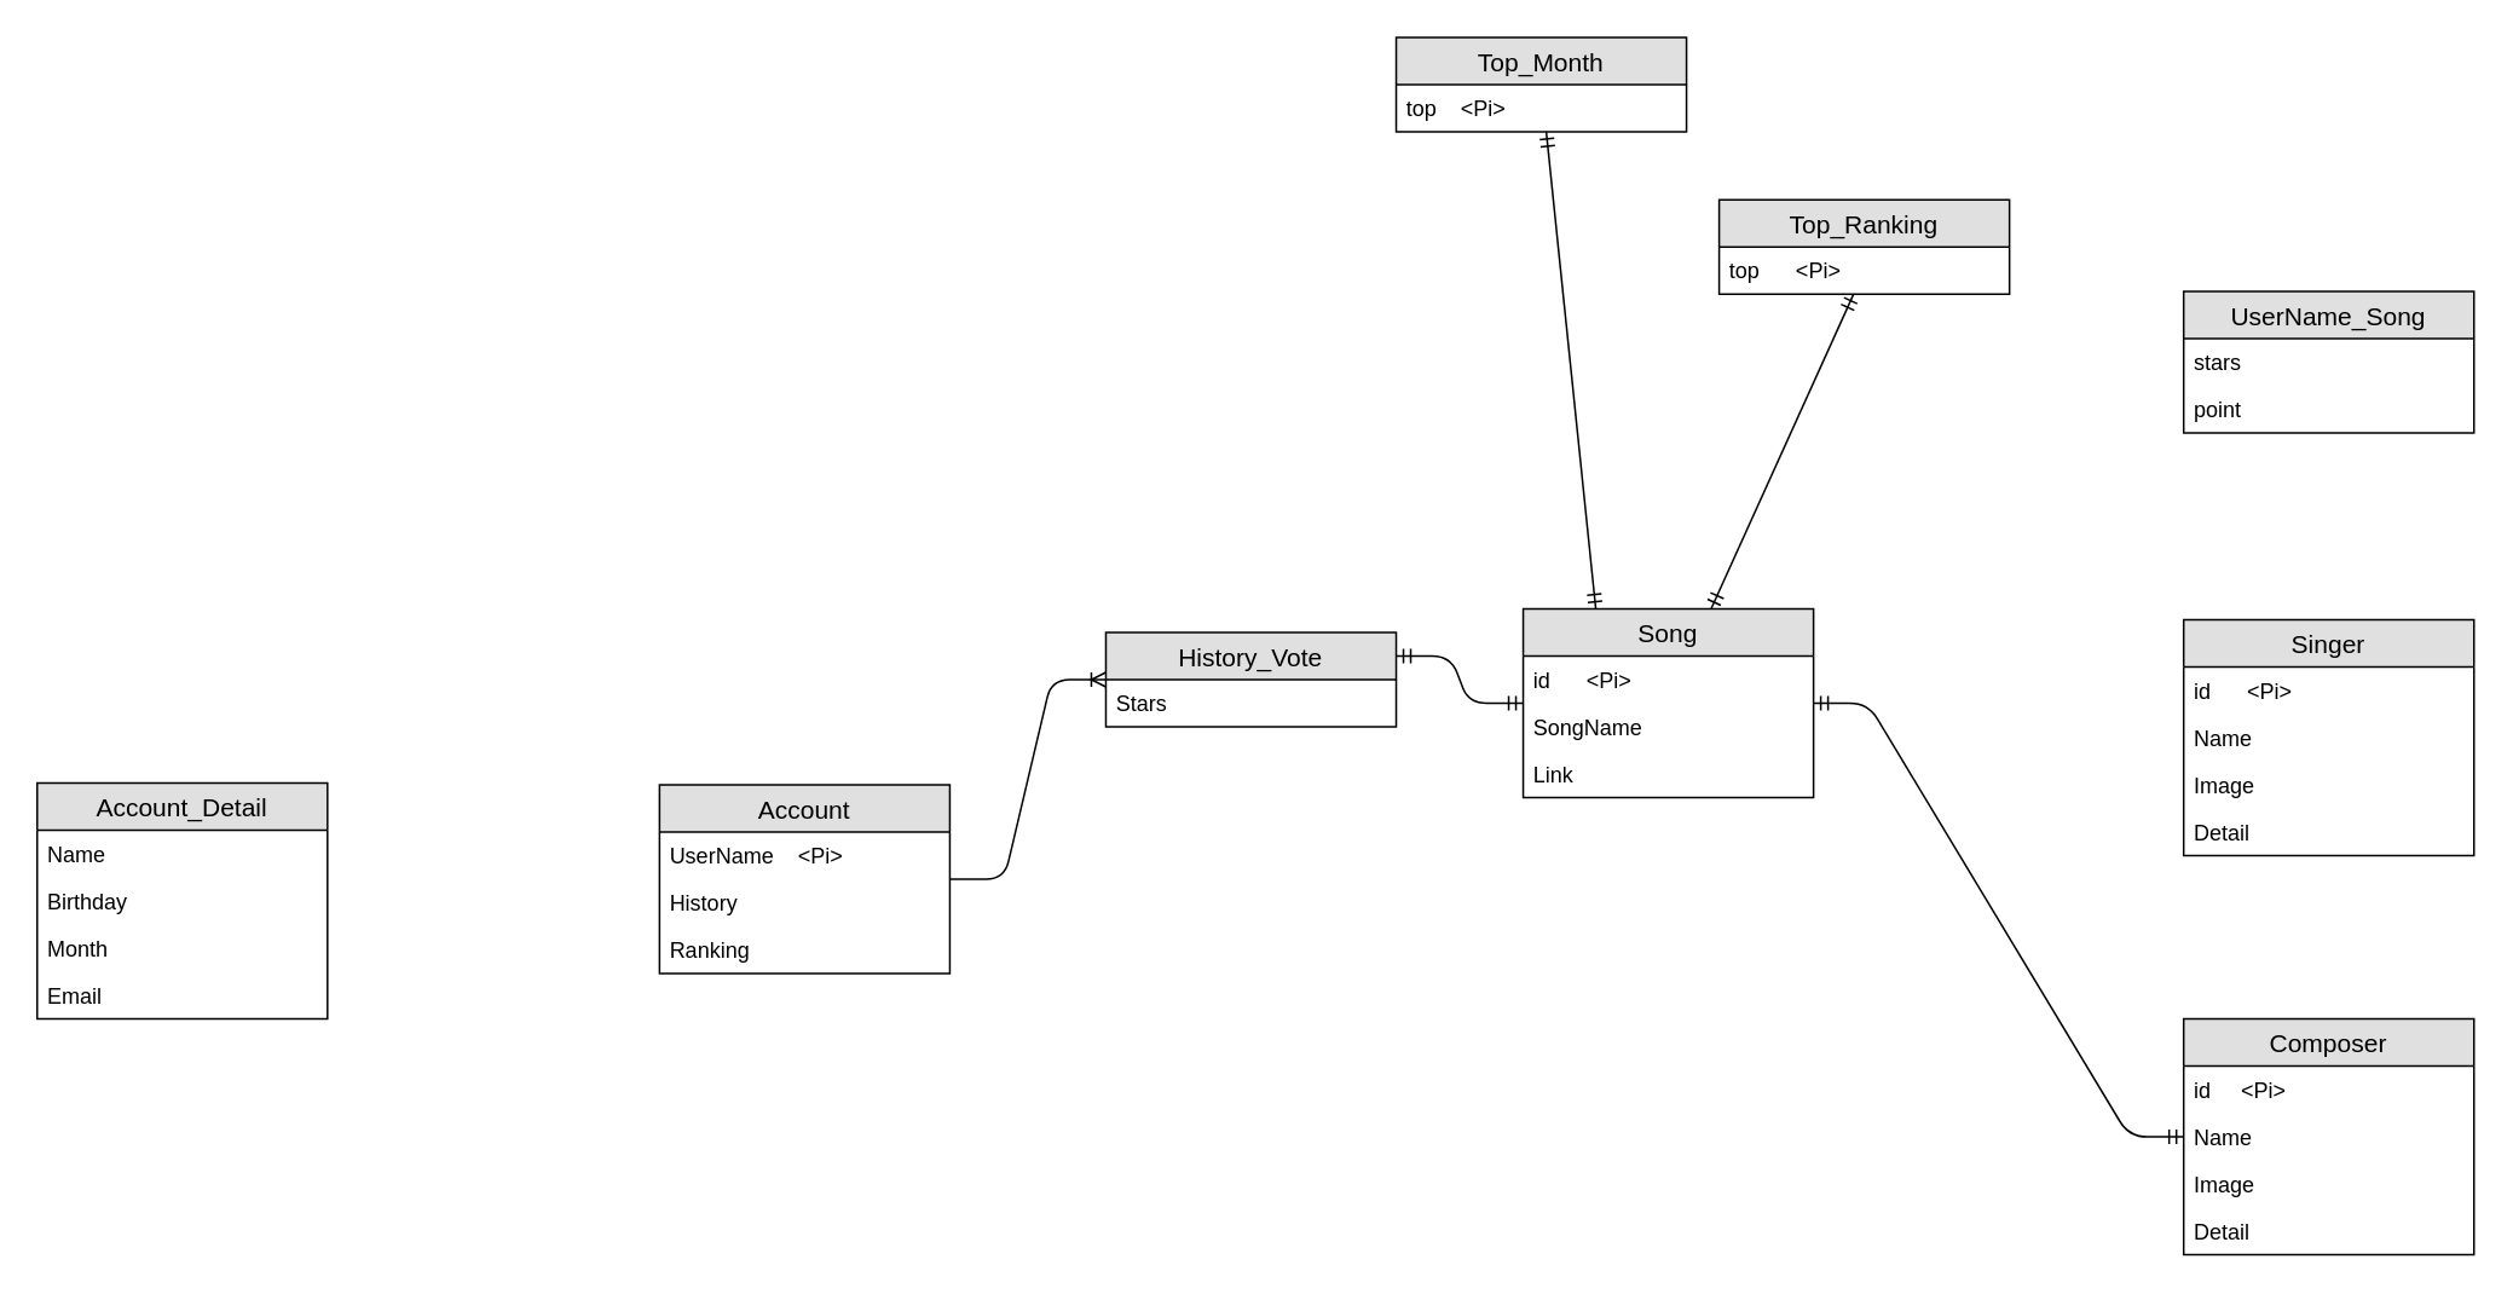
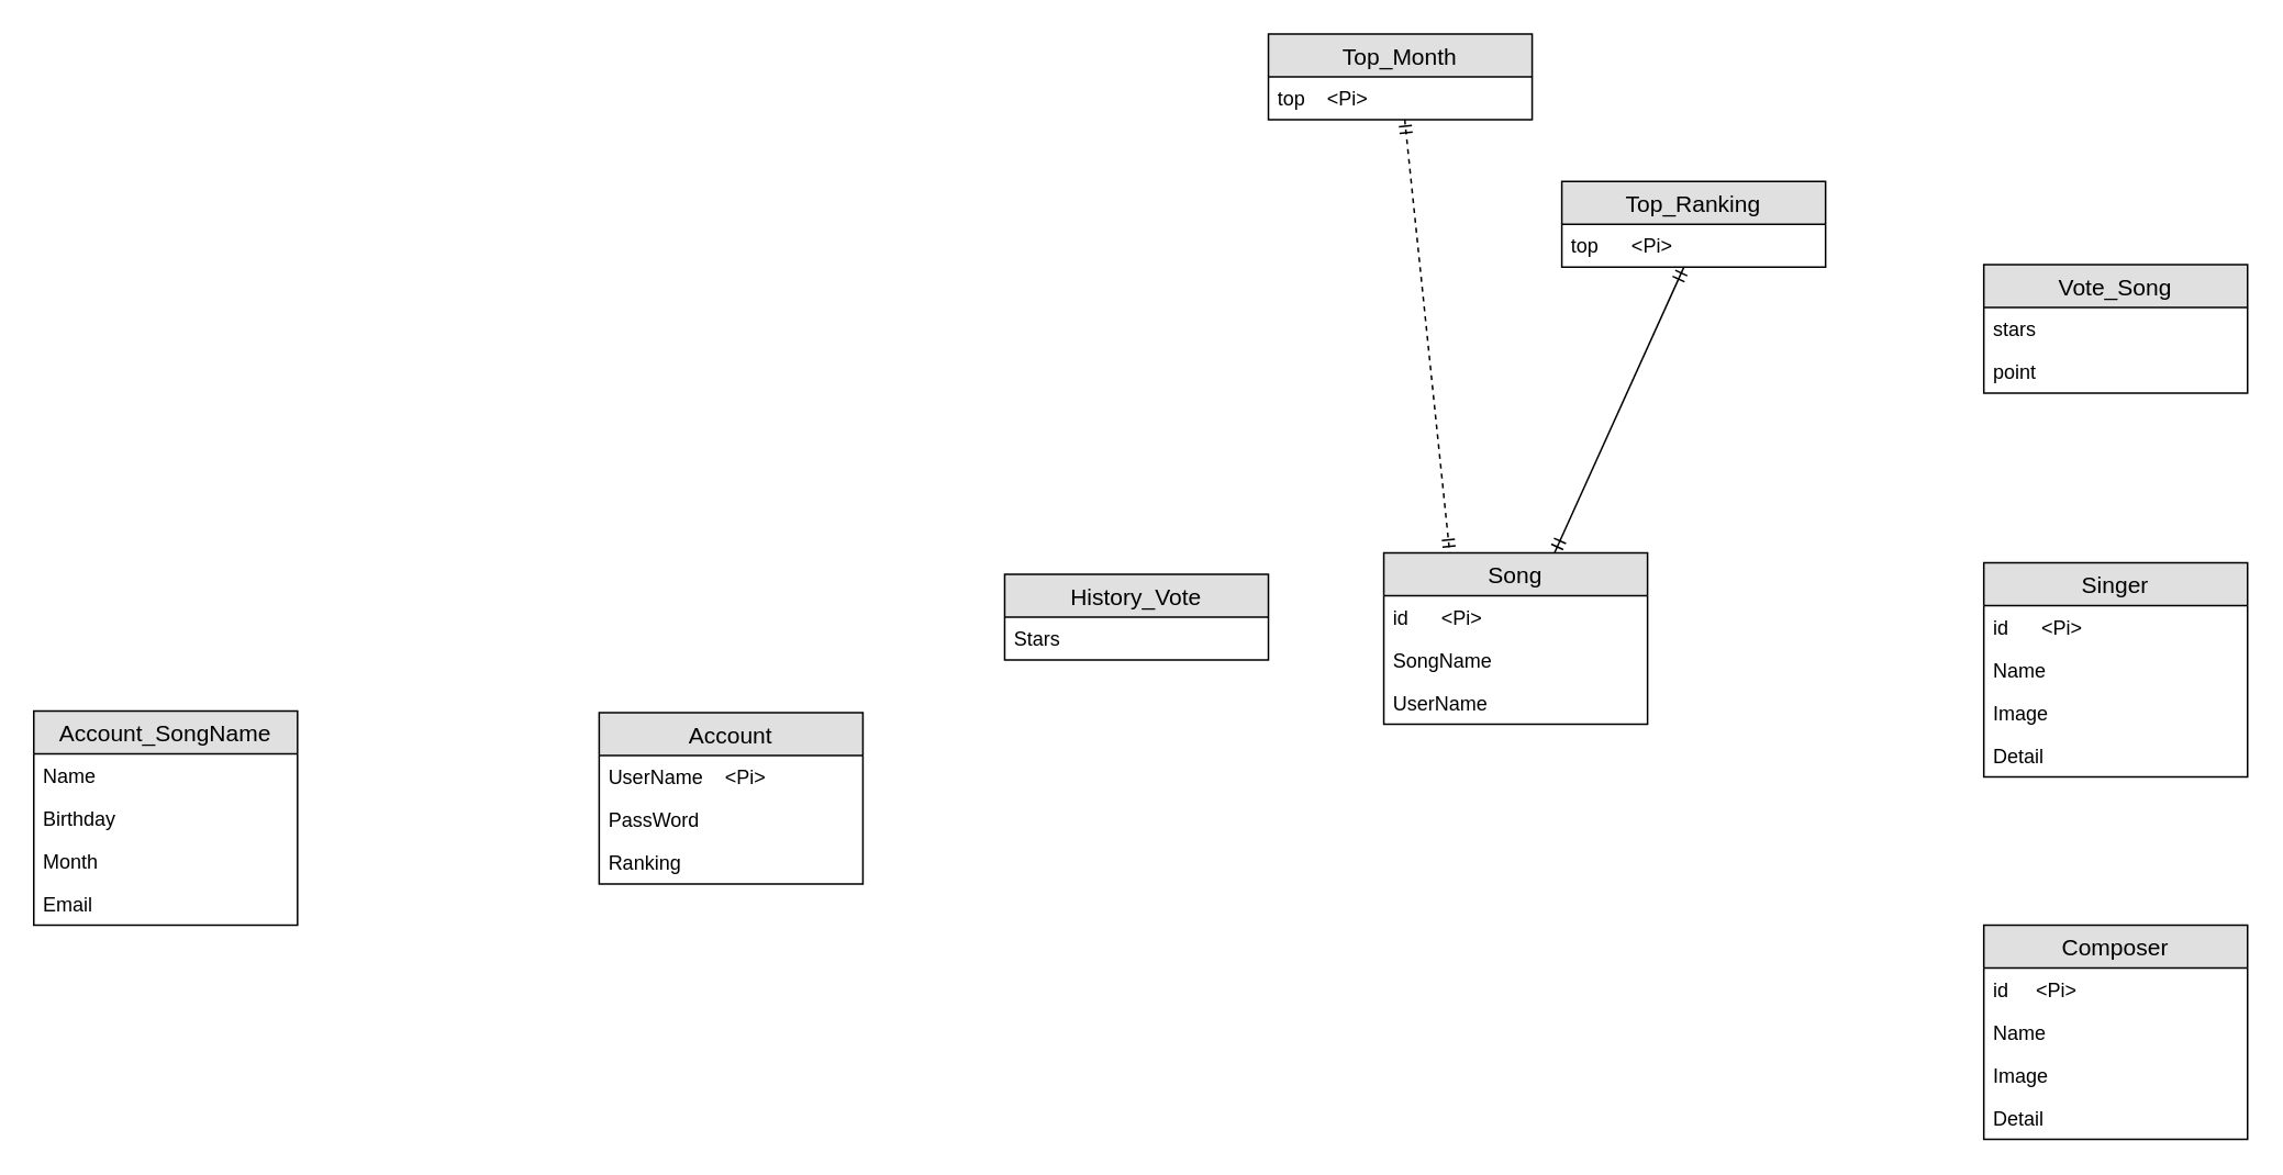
  <mxCell id="0" />
  <mxCell id="1" parent="0" />
- <mxCell id="2" value="Account_Detail" style="swimlane;fontStyle=0;childLayout=stackLayout;horizontal=1;startSize=26;fillColor=#e0e0e0;horizontalStack=0;resizeParent=1;resizeParentMax=0;resizeLast=0;collapsible=1;marginBottom=0;swimlaneFillColor=#ffffff;align=center;fontSize=14;" parent="1" vertex="1"><mxGeometry x="20" y="431" width="160" height="130" as="geometry" /></mxCell>
+ <mxCell id="2" value="Account_SongName" style="swimlane;fontStyle=0;childLayout=stackLayout;horizontal=1;startSize=26;fillColor=#e0e0e0;horizontalStack=0;resizeParent=1;resizeParentMax=0;resizeLast=0;collapsible=1;marginBottom=0;swimlaneFillColor=#ffffff;align=center;fontSize=14;" parent="1" vertex="1"><mxGeometry x="20" y="431" width="160" height="130" as="geometry" /></mxCell>
  <mxCell id="3" value="Name" style="text;strokeColor=none;fillColor=none;spacingLeft=4;spacingRight=4;overflow=hidden;rotatable=0;points=[[0,0.5],[1,0.5]];portConstraint=eastwest;fontSize=12;" parent="2" vertex="1"><mxGeometry y="26" width="160" height="26" as="geometry" /></mxCell>
  <mxCell id="4" value="Birthday&#10;&#10;" style="text;strokeColor=none;fillColor=none;spacingLeft=4;spacingRight=4;overflow=hidden;rotatable=0;points=[[0,0.5],[1,0.5]];portConstraint=eastwest;fontSize=12;" parent="2" vertex="1"><mxGeometry y="52" width="160" height="26" as="geometry" /></mxCell>
  <mxCell id="5" value="Month" style="text;strokeColor=none;fillColor=none;spacingLeft=4;spacingRight=4;overflow=hidden;rotatable=0;points=[[0,0.5],[1,0.5]];portConstraint=eastwest;fontSize=12;" parent="2" vertex="1"><mxGeometry y="78" width="160" height="26" as="geometry" /></mxCell>
  <mxCell id="6" value="Email" style="text;strokeColor=none;fillColor=none;spacingLeft=4;spacingRight=4;overflow=hidden;rotatable=0;points=[[0,0.5],[1,0.5]];portConstraint=eastwest;fontSize=12;" parent="2" vertex="1"><mxGeometry y="104" width="160" height="26" as="geometry" /></mxCell>
  <mxCell id="7" value="Account" style="swimlane;fontStyle=0;childLayout=stackLayout;horizontal=1;startSize=26;fillColor=#e0e0e0;horizontalStack=0;resizeParent=1;resizeParentMax=0;resizeLast=0;collapsible=1;marginBottom=0;swimlaneFillColor=#ffffff;align=center;fontSize=14;" parent="1" vertex="1"><mxGeometry x="363" y="432" width="160" height="104" as="geometry" /></mxCell>
  <mxCell id="8" value="UserName    &lt;Pi&gt;" style="text;strokeColor=none;fillColor=none;spacingLeft=4;spacingRight=4;overflow=hidden;rotatable=0;points=[[0,0.5],[1,0.5]];portConstraint=eastwest;fontSize=12;" parent="7" vertex="1"><mxGeometry y="26" width="160" height="26" as="geometry" /></mxCell>
- <mxCell id="9" value="History" style="text;strokeColor=none;fillColor=none;spacingLeft=4;spacingRight=4;overflow=hidden;rotatable=0;points=[[0,0.5],[1,0.5]];portConstraint=eastwest;fontSize=12;" parent="7" vertex="1"><mxGeometry y="52" width="160" height="26" as="geometry" /></mxCell>
+ <mxCell id="9" value="PassWord" style="text;strokeColor=none;fillColor=none;spacingLeft=4;spacingRight=4;overflow=hidden;rotatable=0;points=[[0,0.5],[1,0.5]];portConstraint=eastwest;fontSize=12;" parent="7" vertex="1"><mxGeometry y="52" width="160" height="26" as="geometry" /></mxCell>
  <mxCell id="10" value="Ranking" style="text;strokeColor=none;fillColor=none;spacingLeft=4;spacingRight=4;overflow=hidden;rotatable=0;points=[[0,0.5],[1,0.5]];portConstraint=eastwest;fontSize=12;" parent="7" vertex="1"><mxGeometry y="78" width="160" height="26" as="geometry" /></mxCell>
  <mxCell id="11" value="Song" style="swimlane;fontStyle=0;childLayout=stackLayout;horizontal=1;startSize=26;fillColor=#e0e0e0;horizontalStack=0;resizeParent=1;resizeParentMax=0;resizeLast=0;collapsible=1;marginBottom=0;swimlaneFillColor=#ffffff;align=center;fontSize=14;" parent="1" vertex="1"><mxGeometry x="839" y="335" width="160" height="104" as="geometry" /></mxCell>
  <mxCell id="12" value="id      &lt;Pi&gt;" style="text;strokeColor=none;fillColor=none;spacingLeft=4;spacingRight=4;overflow=hidden;rotatable=0;points=[[0,0.5],[1,0.5]];portConstraint=eastwest;fontSize=12;" parent="11" vertex="1"><mxGeometry y="26" width="160" height="26" as="geometry" /></mxCell>
  <mxCell id="13" value="SongName" style="text;strokeColor=none;fillColor=none;spacingLeft=4;spacingRight=4;overflow=hidden;rotatable=0;points=[[0,0.5],[1,0.5]];portConstraint=eastwest;fontSize=12;" parent="11" vertex="1"><mxGeometry y="52" width="160" height="26" as="geometry" /></mxCell>
- <mxCell id="14" value="Link" style="text;strokeColor=none;fillColor=none;spacingLeft=4;spacingRight=4;overflow=hidden;rotatable=0;points=[[0,0.5],[1,0.5]];portConstraint=eastwest;fontSize=12;" parent="11" vertex="1"><mxGeometry y="78" width="160" height="26" as="geometry" /></mxCell>
+ <mxCell id="14" value="UserName" style="text;strokeColor=none;fillColor=none;spacingLeft=4;spacingRight=4;overflow=hidden;rotatable=0;points=[[0,0.5],[1,0.5]];portConstraint=eastwest;fontSize=12;" parent="11" vertex="1"><mxGeometry y="78" width="160" height="26" as="geometry" /></mxCell>
  <mxCell id="15" value="Singer" style="swimlane;fontStyle=0;childLayout=stackLayout;horizontal=1;startSize=26;fillColor=#e0e0e0;horizontalStack=0;resizeParent=1;resizeParentMax=0;resizeLast=0;collapsible=1;marginBottom=0;swimlaneFillColor=#ffffff;align=center;fontSize=14;" parent="1" vertex="1"><mxGeometry x="1203" y="341" width="160" height="130" as="geometry" /></mxCell>
  <mxCell id="16" value="id      &lt;Pi&gt;" style="text;strokeColor=none;fillColor=none;spacingLeft=4;spacingRight=4;overflow=hidden;rotatable=0;points=[[0,0.5],[1,0.5]];portConstraint=eastwest;fontSize=12;" parent="15" vertex="1"><mxGeometry y="26" width="160" height="26" as="geometry" /></mxCell>
  <mxCell id="17" value="Name" style="text;strokeColor=none;fillColor=none;spacingLeft=4;spacingRight=4;overflow=hidden;rotatable=0;points=[[0,0.5],[1,0.5]];portConstraint=eastwest;fontSize=12;" parent="15" vertex="1"><mxGeometry y="52" width="160" height="26" as="geometry" /></mxCell>
  <mxCell id="18" value="Image" style="text;strokeColor=none;fillColor=none;spacingLeft=4;spacingRight=4;overflow=hidden;rotatable=0;points=[[0,0.5],[1,0.5]];portConstraint=eastwest;fontSize=12;" parent="15" vertex="1"><mxGeometry y="78" width="160" height="26" as="geometry" /></mxCell>
  <mxCell id="19" value="Detail" style="text;strokeColor=none;fillColor=none;spacingLeft=4;spacingRight=4;overflow=hidden;rotatable=0;points=[[0,0.5],[1,0.5]];portConstraint=eastwest;fontSize=12;" parent="15" vertex="1"><mxGeometry y="104" width="160" height="26" as="geometry" /></mxCell>
  <mxCell id="20" value="Composer" style="swimlane;fontStyle=0;childLayout=stackLayout;horizontal=1;startSize=26;fillColor=#e0e0e0;horizontalStack=0;resizeParent=1;resizeParentMax=0;resizeLast=0;collapsible=1;marginBottom=0;swimlaneFillColor=#ffffff;align=center;fontSize=14;" parent="1" vertex="1"><mxGeometry x="1203" y="561" width="160" height="130" as="geometry" /></mxCell>
  <mxCell id="21" value="id     &lt;Pi&gt;" style="text;strokeColor=none;fillColor=none;spacingLeft=4;spacingRight=4;overflow=hidden;rotatable=0;points=[[0,0.5],[1,0.5]];portConstraint=eastwest;fontSize=12;" parent="20" vertex="1"><mxGeometry y="26" width="160" height="26" as="geometry" /></mxCell>
  <mxCell id="22" value="Name" style="text;strokeColor=none;fillColor=none;spacingLeft=4;spacingRight=4;overflow=hidden;rotatable=0;points=[[0,0.5],[1,0.5]];portConstraint=eastwest;fontSize=12;" parent="20" vertex="1"><mxGeometry y="52" width="160" height="26" as="geometry" /></mxCell>
  <mxCell id="23" value="Image" style="text;strokeColor=none;fillColor=none;spacingLeft=4;spacingRight=4;overflow=hidden;rotatable=0;points=[[0,0.5],[1,0.5]];portConstraint=eastwest;fontSize=12;" parent="20" vertex="1"><mxGeometry y="78" width="160" height="26" as="geometry" /></mxCell>
  <mxCell id="24" value="Detail" style="text;strokeColor=none;fillColor=none;spacingLeft=4;spacingRight=4;overflow=hidden;rotatable=0;points=[[0,0.5],[1,0.5]];portConstraint=eastwest;fontSize=12;" parent="20" vertex="1"><mxGeometry y="104" width="160" height="26" as="geometry" /></mxCell>
  <mxCell id="25" value="History_Vote" style="swimlane;fontStyle=0;childLayout=stackLayout;horizontal=1;startSize=26;fillColor=#e0e0e0;horizontalStack=0;resizeParent=1;resizeParentMax=0;resizeLast=0;collapsible=1;marginBottom=0;swimlaneFillColor=#ffffff;align=center;fontSize=14;" parent="1" vertex="1"><mxGeometry x="609" y="348" width="160" height="52" as="geometry" /></mxCell>
  <mxCell id="26" value="Stars" style="text;strokeColor=none;fillColor=none;spacingLeft=4;spacingRight=4;overflow=hidden;rotatable=0;points=[[0,0.5],[1,0.5]];portConstraint=eastwest;fontSize=12;" parent="25" vertex="1"><mxGeometry y="26" width="160" height="26" as="geometry" /></mxCell>
- <mxCell id="27" value="" style="edgeStyle=entityRelationEdgeStyle;fontSize=12;html=1;endArrow=ERoneToMany;" parent="1" source="7" target="25" edge="1"><mxGeometry width="100" height="100" relative="1" as="geometry"><mxPoint x="-43" y="988" as="sourcePoint" /><mxPoint x="57" y="888" as="targetPoint" /></mxGeometry></mxCell>
- <mxCell id="28" value="" style="edgeStyle=entityRelationEdgeStyle;fontSize=12;html=1;endArrow=ERmandOne;startArrow=ERmandOne;exitX=1;exitY=0.25;exitDx=0;exitDy=0;" parent="1" source="25" target="11" edge="1"><mxGeometry width="100" height="100" relative="1" as="geometry"><mxPoint x="-43" y="988" as="sourcePoint" /><mxPoint x="57" y="888" as="targetPoint" /></mxGeometry></mxCell>
- <mxCell id="29" value="UserName_Song" style="swimlane;fontStyle=0;childLayout=stackLayout;horizontal=1;startSize=26;fillColor=#e0e0e0;horizontalStack=0;resizeParent=1;resizeParentMax=0;resizeLast=0;collapsible=1;marginBottom=0;swimlaneFillColor=#ffffff;align=center;fontSize=14;" parent="1" vertex="1"><mxGeometry x="1203" y="160" width="160" height="78" as="geometry" /></mxCell>
+ <mxCell id="29" value="Vote_Song" style="swimlane;fontStyle=0;childLayout=stackLayout;horizontal=1;startSize=26;fillColor=#e0e0e0;horizontalStack=0;resizeParent=1;resizeParentMax=0;resizeLast=0;collapsible=1;marginBottom=0;swimlaneFillColor=#ffffff;align=center;fontSize=14;" parent="1" vertex="1"><mxGeometry x="1203" y="160" width="160" height="78" as="geometry" /></mxCell>
  <mxCell id="30" value="stars" style="text;strokeColor=none;fillColor=none;spacingLeft=4;spacingRight=4;overflow=hidden;rotatable=0;points=[[0,0.5],[1,0.5]];portConstraint=eastwest;fontSize=12;" parent="29" vertex="1"><mxGeometry y="26" width="160" height="26" as="geometry" /></mxCell>
  <mxCell id="31" value="point" style="text;strokeColor=none;fillColor=none;spacingLeft=4;spacingRight=4;overflow=hidden;rotatable=0;points=[[0,0.5],[1,0.5]];portConstraint=eastwest;fontSize=12;" parent="29" vertex="1"><mxGeometry y="52" width="160" height="26" as="geometry" /></mxCell>
- <mxCell id="32" value="" style="edgeStyle=entityRelationEdgeStyle;fontSize=12;html=1;endArrow=ERmandOne;startArrow=ERmandOne;" parent="1" source="11" target="20" edge="1"><mxGeometry width="100" height="100" relative="1" as="geometry"><mxPoint x="767.5" y="822" as="sourcePoint" /><mxPoint x="867.5" y="722" as="targetPoint" /></mxGeometry></mxCell>
  <mxCell id="33" value="Top_Ranking" style="swimlane;fontStyle=0;childLayout=stackLayout;horizontal=1;startSize=26;fillColor=#e0e0e0;horizontalStack=0;resizeParent=1;resizeParentMax=0;resizeLast=0;collapsible=1;marginBottom=0;swimlaneFillColor=#ffffff;align=center;fontSize=14;" parent="1" vertex="1"><mxGeometry x="947" y="109.5" width="160" height="52" as="geometry" /></mxCell>
  <mxCell id="34" value="top      &lt;Pi&gt;" style="text;strokeColor=none;fillColor=none;spacingLeft=4;spacingRight=4;overflow=hidden;rotatable=0;points=[[0,0.5],[1,0.5]];portConstraint=eastwest;fontSize=12;" parent="33" vertex="1"><mxGeometry y="26" width="160" height="26" as="geometry" /></mxCell>
  <mxCell id="35" value="Top_Month" style="swimlane;fontStyle=0;childLayout=stackLayout;horizontal=1;startSize=26;fillColor=#e0e0e0;horizontalStack=0;resizeParent=1;resizeParentMax=0;resizeLast=0;collapsible=1;marginBottom=0;swimlaneFillColor=#ffffff;align=center;fontSize=14;" parent="1" vertex="1"><mxGeometry x="769" y="20" width="160" height="52" as="geometry" /></mxCell>
  <mxCell id="36" value="top    &lt;Pi&gt;" style="text;strokeColor=none;fillColor=none;spacingLeft=4;spacingRight=4;overflow=hidden;rotatable=0;points=[[0,0.5],[1,0.5]];portConstraint=eastwest;fontSize=12;" parent="35" vertex="1"><mxGeometry y="26" width="160" height="26" as="geometry" /></mxCell>
  <mxCell id="37" value="" style="fontSize=12;html=1;endArrow=ERmandOne;endFill=0;startArrow=ERmandOne;startFill=0;" parent="1" source="34" target="11" edge="1"><mxGeometry width="100" height="100" relative="1" as="geometry"><mxPoint x="994" y="184" as="sourcePoint" /><mxPoint x="1094" y="84" as="targetPoint" /></mxGeometry></mxCell>
- <mxCell id="38" value="" style="fontSize=12;html=1;endArrow=ERmandOne;entryX=0.25;entryY=0;entryDx=0;entryDy=0;endFill=0;startArrow=ERmandOne;startFill=0;" parent="1" source="35" target="11" edge="1"><mxGeometry width="100" height="100" relative="1" as="geometry"><mxPoint x="951" y="134" as="sourcePoint" /><mxPoint x="998" y="223" as="targetPoint" /></mxGeometry></mxCell>
+ <mxCell id="38" value="" style="fontSize=12;html=1;endArrow=ERmandOne;entryX=0.25;entryY=0;entryDx=0;entryDy=0;endFill=0;startArrow=ERmandOne;startFill=0;dashed=1;" parent="1" source="35" target="11" edge="1"><mxGeometry width="100" height="100" relative="1" as="geometry"><mxPoint x="951" y="134" as="sourcePoint" /><mxPoint x="998" y="223" as="targetPoint" /></mxGeometry></mxCell>
